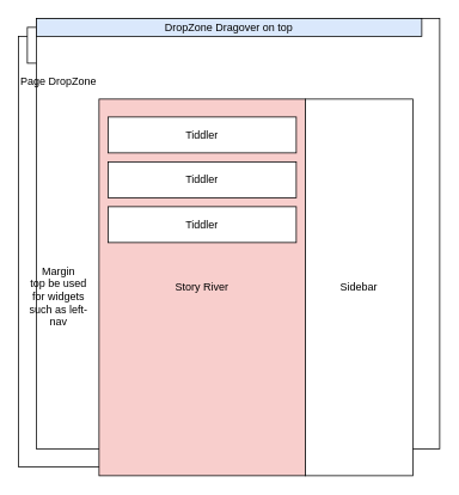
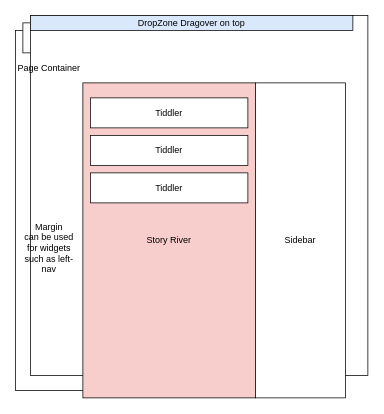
  <mxCell id="0" />
  <mxCell id="1" parent="0" />
  <mxCell id="2" value="" style="rounded=0;whiteSpace=wrap;html=1;" parent="1" vertex="1"><mxGeometry x="20" y="40" width="430" height="480" as="geometry" /></mxCell>
  <mxCell id="3" value="&lt;br&gt;Menubar" style="rounded=0;whiteSpace=wrap;html=1;" parent="1" vertex="1"><mxGeometry x="30" y="30" width="430" height="40" as="geometry" /></mxCell>
  <mxCell id="4" value="" style="rounded=0;whiteSpace=wrap;html=1;" parent="1" vertex="1"><mxGeometry x="40" y="20" width="450" height="480" as="geometry" /></mxCell>
- <mxCell id="5" value="Page DropZone" style="text;html=1;strokeColor=none;fillColor=none;align=center;verticalAlign=middle;whiteSpace=wrap;rounded=0;" parent="1" vertex="1"><mxGeometry x="20" y="80" width="90" height="20" as="geometry" /></mxCell>
+ <mxCell id="5" value="Page Container" style="text;html=1;strokeColor=none;fillColor=none;align=center;verticalAlign=middle;whiteSpace=wrap;rounded=0;" parent="1" vertex="1"><mxGeometry x="20" y="80" width="90" height="20" as="geometry" /></mxCell>
  <mxCell id="6" value="Story River" style="rounded=0;whiteSpace=wrap;html=1;fillColor=#f8cecc;" vertex="1" parent="1"><mxGeometry x="110" y="110" width="230" height="420" as="geometry" /></mxCell>
  <mxCell id="7" value="Sidebar" style="rounded=0;whiteSpace=wrap;html=1;" vertex="1" parent="1"><mxGeometry x="340" y="110" width="120" height="420" as="geometry" /></mxCell>
- <mxCell id="8" value="Margin&lt;br&gt;top be used for widgets such as left-nav" style="text;html=1;strokeColor=none;fillColor=none;align=center;verticalAlign=middle;whiteSpace=wrap;rounded=0;" vertex="1" parent="1"><mxGeometry x="30" y="320" width="70" height="20" as="geometry" /></mxCell>
+ <mxCell id="8" value="Margin&lt;br&gt;can be used for widgets such as left-nav" style="text;html=1;strokeColor=none;fillColor=none;align=center;verticalAlign=middle;whiteSpace=wrap;rounded=0;" vertex="1" parent="1"><mxGeometry x="30" y="320" width="70" height="20" as="geometry" /></mxCell>
  <mxCell id="9" value="Tiddler" style="rounded=0;whiteSpace=wrap;html=1;" vertex="1" parent="1"><mxGeometry x="120" y="130" width="210" height="40" as="geometry" /></mxCell>
  <mxCell id="10" value="Tiddler" style="rounded=0;whiteSpace=wrap;html=1;" vertex="1" parent="1"><mxGeometry x="120" y="180" width="210" height="40" as="geometry" /></mxCell>
  <mxCell id="11" value="Tiddler" style="rounded=0;whiteSpace=wrap;html=1;" vertex="1" parent="1"><mxGeometry x="120" y="230" width="210" height="40" as="geometry" /></mxCell>
  <mxCell id="12" value="DropZone Dragover on top" style="rounded=0;whiteSpace=wrap;html=1;fillColor=#dae8fc;" vertex="1" parent="1"><mxGeometry x="40" y="20" width="430" height="20" as="geometry" /></mxCell>
